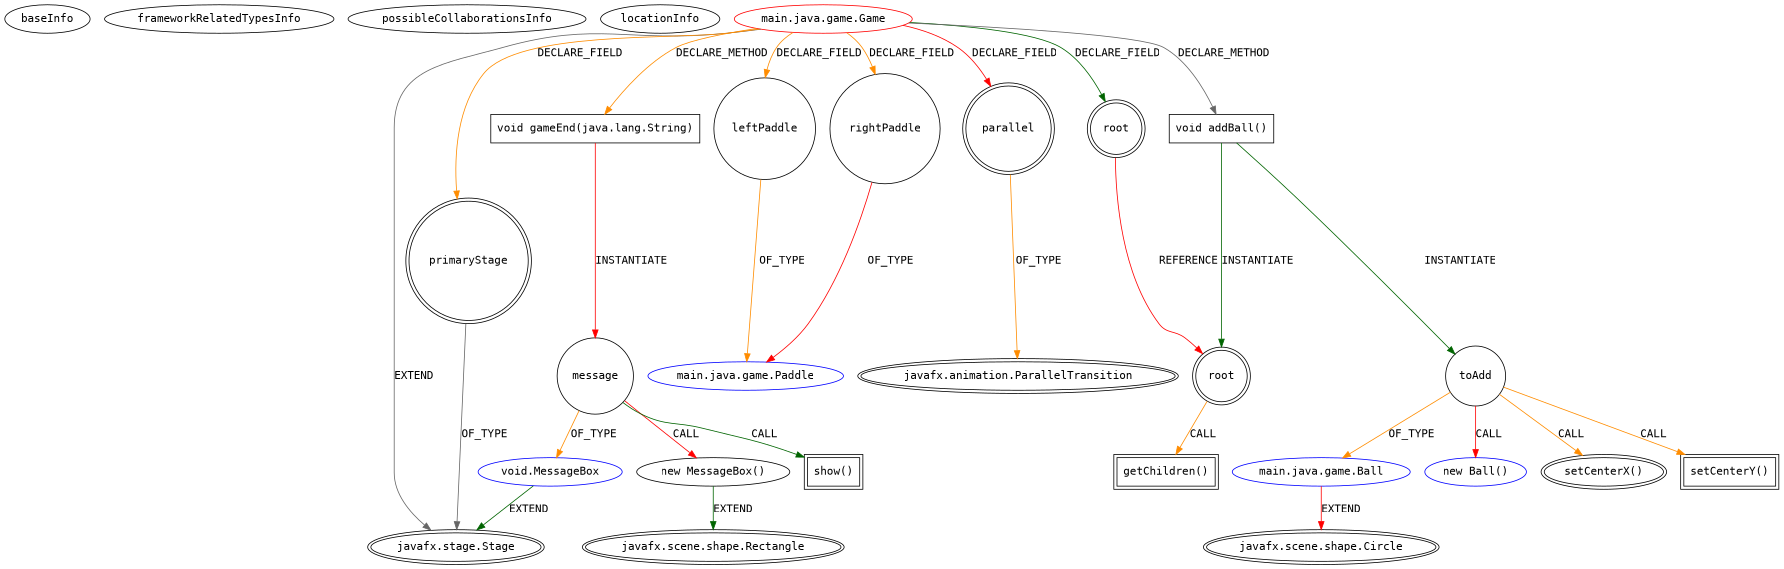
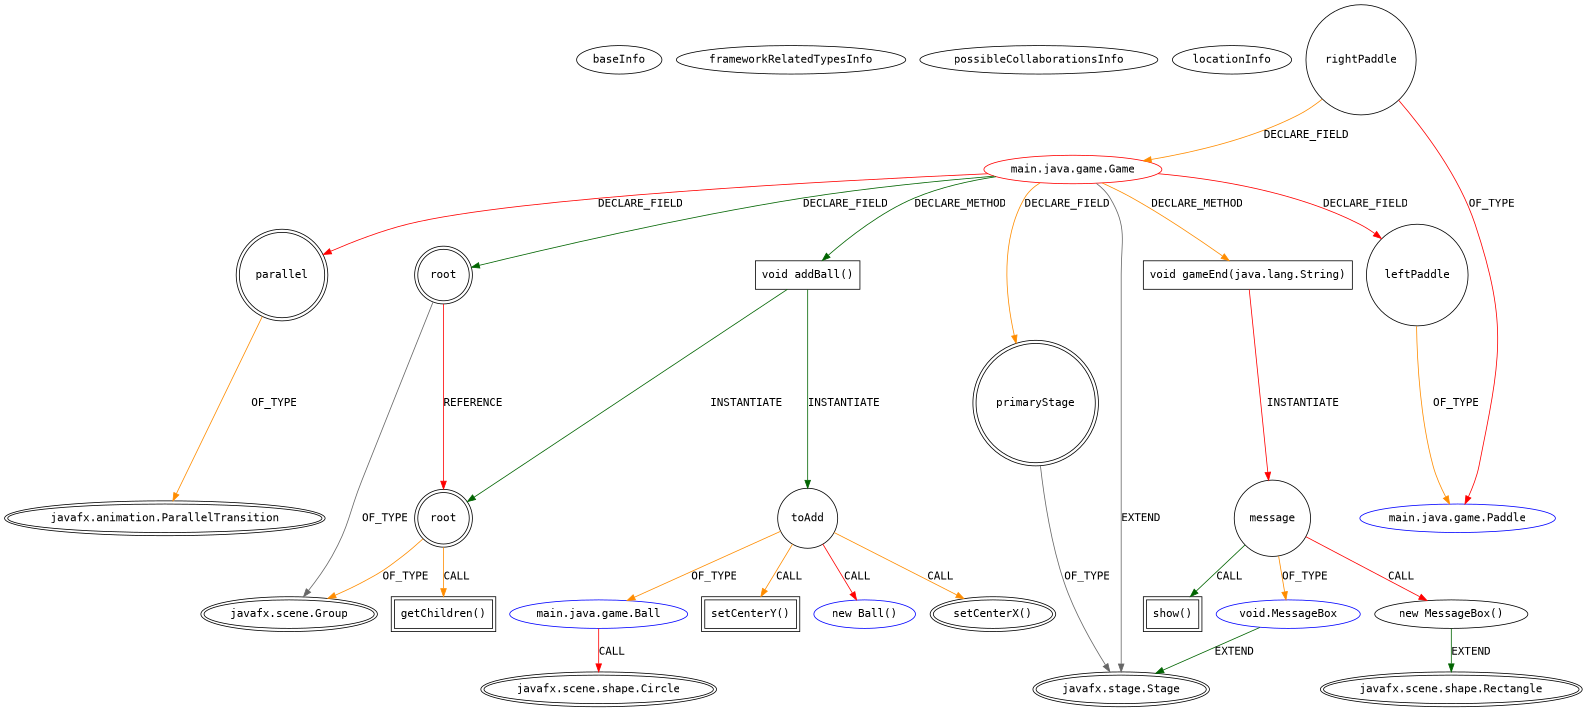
  digraph {
    fontname="DejaVu Sans Mono"
    node [fontname="DejaVu Sans Mono" isFrameworkType=true vertexType=FRAMEWORK_CLASS_TYPE]
    edge [color=darkorange fontname="DejaVu Sans Mono"]
    baseInfo [category=extension_graph graphId=98 isAnonymous=false possibleRelation=true isFrameworkType="" vertexType=""]
    frameworkRelatedTypesInfo [0="javafx.stage.Stage" isFrameworkType="" vertexType=""]
    possibleCollaborationsInfo [0="98~FIELD_DECLARATION-FIELD_DECLARATION-~javafx.stage.Stage ~javafx.scene.shape.Rectangle ~false~false" 1="98~CLIENT_METHOD_DECLARATION-INSTANTIATION-~javafx.stage.Stage ~javafx.scene.shape.Circle ~false~false" 2="98~CLIENT_METHOD_DECLARATION-INSTANTIATION-~javafx.stage.Stage ~javafx.stage.Stage ~false~false" isFrameworkType="" vertexType=""]
    locationInfo [contextSignature=Game filePath="/AaronJRubin-javafx-pong/javafx-pong-master/src/main/java/game/Game.java" graphId=98 projectName="AaronJRubin-javafx-pong" isFrameworkType="" vertexType=""]
    n5 [color=red isFrameworkType=false label="main.java.game.Game" vertexType=ROOT_CLIENT_CLASS_DECLARATION]
    n6 [label="javafx.stage.Stage" peripheries=2]
    n7 [isFrameworkType=false label=leftPaddle shape=circle vertexType=FIELD_DECLARATION]
    n8 [label=parallel peripheries=2 shape=circle vertexType=FIELD_DECLARATION]
    n9 [label=primaryStage peripheries=2 shape=circle vertexType=FIELD_DECLARATION]
    n10 [isFrameworkType=false label=rightPaddle shape=circle vertexType=FIELD_DECLARATION]
    n11 [label=root peripheries=2 shape=circle vertexType=FIELD_DECLARATION]
    n12 [isFrameworkType=false label="void addBall()" shape=box vertexType=CLIENT_METHOD_DECLARATION]
    n13 [isFrameworkType=false label="void gameEnd(java.lang.String)" shape=box vertexType=CLIENT_METHOD_DECLARATION]
    n14 [color=blue isFrameworkType=false label="main.java.game.Paddle" vertexType=REFERENCE_CLIENT_CLASS_DECLARATION]
    n15 [label="javafx.animation.ParallelTransition" peripheries=2]
+   n16 [label="javafx.scene.Group" peripheries=2]
    n17 [label=root peripheries=2 shape=circle vertexType=VARIABLE_EXPRESION]
    n18 [isFrameworkType=false label=toAdd shape=circle vertexType=VARIABLE_EXPRESION]
    n19 [isFrameworkType=false label=message shape=circle vertexType=VARIABLE_EXPRESION]
    n20 [label="javafx.scene.shape.Rectangle" peripheries=2]
    n21 [label="getChildren()" peripheries=2 shape=box vertexType=INSIDE_CALL]
    n22 [color=blue isFrameworkType=false label="main.java.game.Ball" vertexType=REFERENCE_CLIENT_CLASS_DECLARATION]
    n23 [color=blue isFrameworkType=false label="new Ball()" vertexType=CONSTRUCTOR_CALL]
    n24 [label="setCenterX()" peripheries=2 shape=ellipse vertexType=INSIDE_CALL]
    n25 [label="setCenterY()" peripheries=2 shape=box vertexType=INSIDE_CALL]
    n26 [label="javafx.scene.shape.Circle" peripheries=2]
    n27 [color=blue isFrameworkType=false label="void.MessageBox" vertexType=REFERENCE_CLIENT_CLASS_DECLARATION]
    n28 [isFrameworkType=false label="new MessageBox()" vertexType=CONSTRUCTOR_CALL]
    n29 [label="show()" peripheries=2 shape=box vertexType=INSIDE_CALL]
    n5 -> n6 [color=gray40 label=EXTEND]
-   n5 -> n7 [label=DECLARE_FIELD]
+   n5 -> n7 [color=red label=DECLARE_FIELD]
    n5 -> n8 [color=red label=DECLARE_FIELD]
    n5 -> n9 [label=DECLARE_FIELD]
-   n5 -> n10 [label=DECLARE_FIELD]
+   n10 -> n5 [label=DECLARE_FIELD]
    n5 -> n11 [color=darkgreen label=DECLARE_FIELD]
-   n5 -> n12 [color=gray40 label=DECLARE_METHOD]
+   n5 -> n12 [color=darkgreen label=DECLARE_METHOD]
    n5 -> n13 [label=DECLARE_METHOD]
    n7 -> n14 [label=OF_TYPE]
    n8 -> n15 [label=OF_TYPE]
    n9 -> n6 [color=gray40 label=OF_TYPE]
    n10 -> n14 [color=red label=OF_TYPE]
+   n11 -> n16 [color=gray40 label=OF_TYPE]
    n11 -> n17 [color=red label=REFERENCE]
    n12 -> n17 [color=darkgreen label=INSTANTIATE]
    n12 -> n18 [color=darkgreen label=INSTANTIATE]
    n13 -> n19 [color=red label=INSTANTIATE]
+   n17 -> n16 [label=OF_TYPE]
    n17 -> n21 [label=CALL]
    n18 -> n22 [label=OF_TYPE]
    n18 -> n23 [color=red label=CALL]
    n18 -> n24 [label=CALL]
    n18 -> n25 [label=CALL]
    n19 -> n27 [label=OF_TYPE]
    n19 -> n28 [color=red label=CALL]
    n19 -> n29 [color=darkgreen label=CALL]
-   n22 -> n26 [color=red label=EXTEND]
+   n22 -> n26 [color=red label=CALL]
    n27 -> n6 [color=darkgreen label=EXTEND]
    n28 -> n20 [color=darkgreen label=EXTEND]
  }
